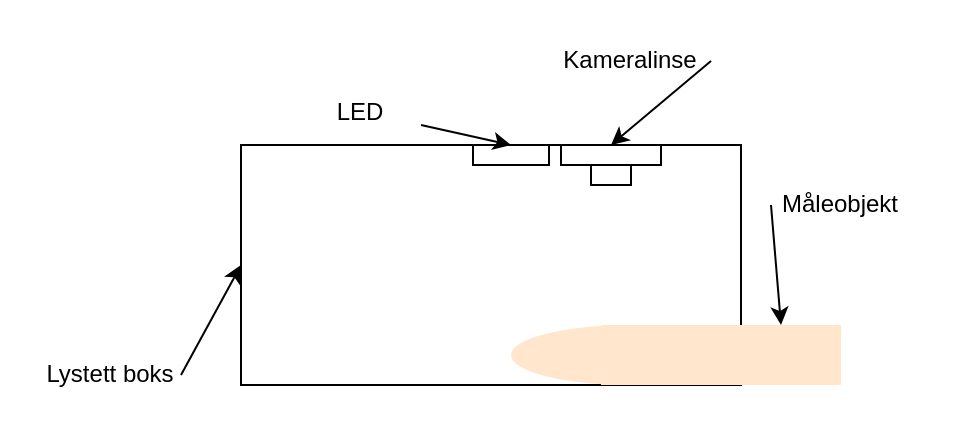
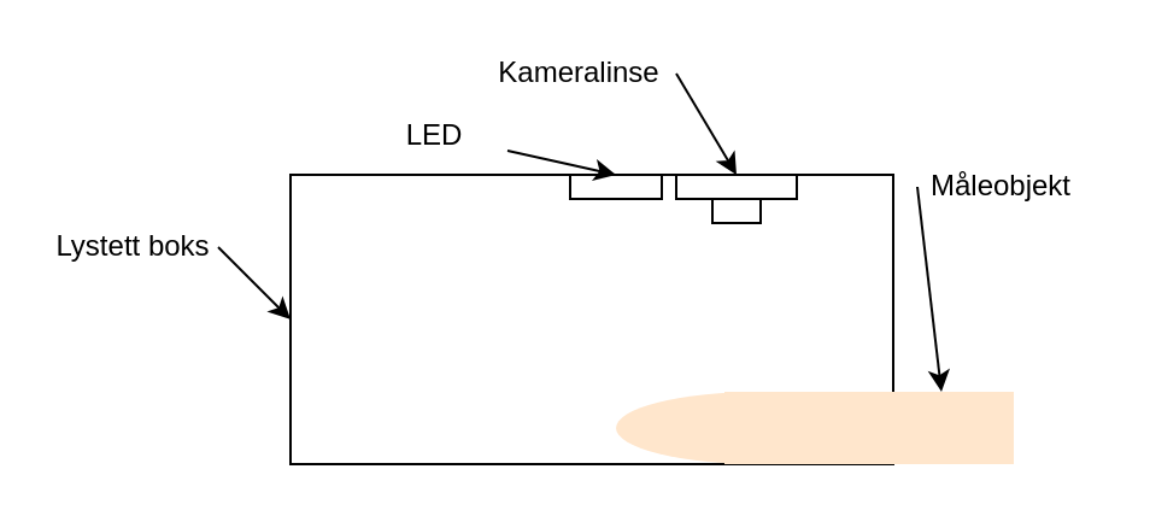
  <mxCell id="0" />
  <mxCell id="1" parent="0" />
  <mxCell id="2" value="" style="rounded=0;whiteSpace=wrap;html=1;" vertex="1" parent="1"><mxGeometry x="120" y="72" width="250" height="120" as="geometry" /></mxCell>
  <mxCell id="3" value="" style="ellipse;whiteSpace=wrap;html=1;fillColor=#ffe6cc;strokeColor=none;" vertex="1" parent="1"><mxGeometry x="255" y="162" width="120" height="30" as="geometry" /></mxCell>
  <mxCell id="4" value="" style="rounded=0;whiteSpace=wrap;html=1;fillColor=#ffe6cc;strokeColor=none;" vertex="1" parent="1"><mxGeometry x="300" y="162" width="120" height="30" as="geometry" /></mxCell>
  <mxCell id="5" value="" style="rounded=0;whiteSpace=wrap;html=1;" vertex="1" parent="1"><mxGeometry x="280" y="72" width="50" height="10" as="geometry" /></mxCell>
  <mxCell id="6" value="" style="rounded=0;whiteSpace=wrap;html=1;" vertex="1" parent="1"><mxGeometry x="295" y="82" width="20" height="10" as="geometry" /></mxCell>
  <mxCell id="7" value="" style="rounded=0;whiteSpace=wrap;html=1;" vertex="1" parent="1"><mxGeometry x="236" y="72" width="38" height="10" as="geometry" /></mxCell>
- <mxCell id="8" value="Lystett boks" style="text;html=1;strokeColor=none;fillColor=none;align=center;verticalAlign=middle;whiteSpace=wrap;rounded=0;" vertex="1" parent="1"><mxGeometry x="20" y="177" width="70" height="20" as="geometry" /></mxCell>
+ <mxCell id="8" value="Lystett boks" style="text;html=1;strokeColor=none;fillColor=none;align=center;verticalAlign=middle;whiteSpace=wrap;rounded=0;" vertex="1" parent="1"><mxGeometry x="20" y="92" width="70" height="20" as="geometry" /></mxCell>
  <mxCell id="9" value="LED" style="text;html=1;strokeColor=none;fillColor=none;align=center;verticalAlign=middle;whiteSpace=wrap;rounded=0;" vertex="1" parent="1"><mxGeometry x="150" y="46" width="60" height="20" as="geometry" /></mxCell>
- <mxCell id="10" value="Kameralinse" style="text;html=1;strokeColor=none;fillColor=none;align=center;verticalAlign=middle;whiteSpace=wrap;rounded=0;" vertex="1" parent="1"><mxGeometry x="275" y="20" width="80" height="20" as="geometry" /></mxCell>
- <mxCell id="11" value="Måleobjekt" style="text;html=1;strokeColor=none;fillColor=none;align=center;verticalAlign=middle;whiteSpace=wrap;rounded=0;" vertex="1" parent="1"><mxGeometry x="385" y="92" width="70" height="20" as="geometry" /></mxCell>
+ <mxCell id="10" value="Kameralinse" style="text;html=1;strokeColor=none;fillColor=none;align=center;verticalAlign=middle;whiteSpace=wrap;rounded=0;" vertex="1" parent="1"><mxGeometry x="200" y="20" width="80" height="20" as="geometry" /></mxCell>
+ <mxCell id="11" value="Måleobjekt" style="text;html=1;strokeColor=none;fillColor=none;align=center;verticalAlign=middle;whiteSpace=wrap;rounded=0;" vertex="1" parent="1"><mxGeometry x="380" y="67" width="70" height="20" as="geometry" /></mxCell>
  <mxCell id="12" value="" style="endArrow=classic;html=1;exitX=0;exitY=0.5;exitDx=0;exitDy=0;entryX=0.75;entryY=0;entryDx=0;entryDy=0;" edge="1" parent="1" source="11" target="4"><mxGeometry width="50" height="50" relative="1" as="geometry"><mxPoint x="0" y="322" as="sourcePoint" /><mxPoint x="50" y="272" as="targetPoint" /></mxGeometry></mxCell>
  <mxCell id="13" value="" style="endArrow=classic;html=1;entryX=0.5;entryY=0;entryDx=0;entryDy=0;" edge="1" parent="1" target="7"><mxGeometry width="50" height="50" relative="1" as="geometry"><mxPoint x="210" y="62" as="sourcePoint" /><mxPoint x="50" y="272" as="targetPoint" /></mxGeometry></mxCell>
  <mxCell id="14" value="" style="endArrow=classic;html=1;entryX=0;entryY=0.5;entryDx=0;entryDy=0;exitX=1;exitY=0.5;exitDx=0;exitDy=0;" edge="1" parent="1" source="8" target="2"><mxGeometry width="50" height="50" relative="1" as="geometry"><mxPoint x="0" y="322" as="sourcePoint" /><mxPoint x="50" y="272" as="targetPoint" /></mxGeometry></mxCell>
  <mxCell id="15" value="" style="endArrow=classic;html=1;entryX=0.5;entryY=0;entryDx=0;entryDy=0;exitX=1;exitY=0.5;exitDx=0;exitDy=0;" edge="1" parent="1" source="10" target="5"><mxGeometry width="50" height="50" relative="1" as="geometry"><mxPoint x="0" y="322" as="sourcePoint" /><mxPoint x="50" y="272" as="targetPoint" /></mxGeometry></mxCell>
